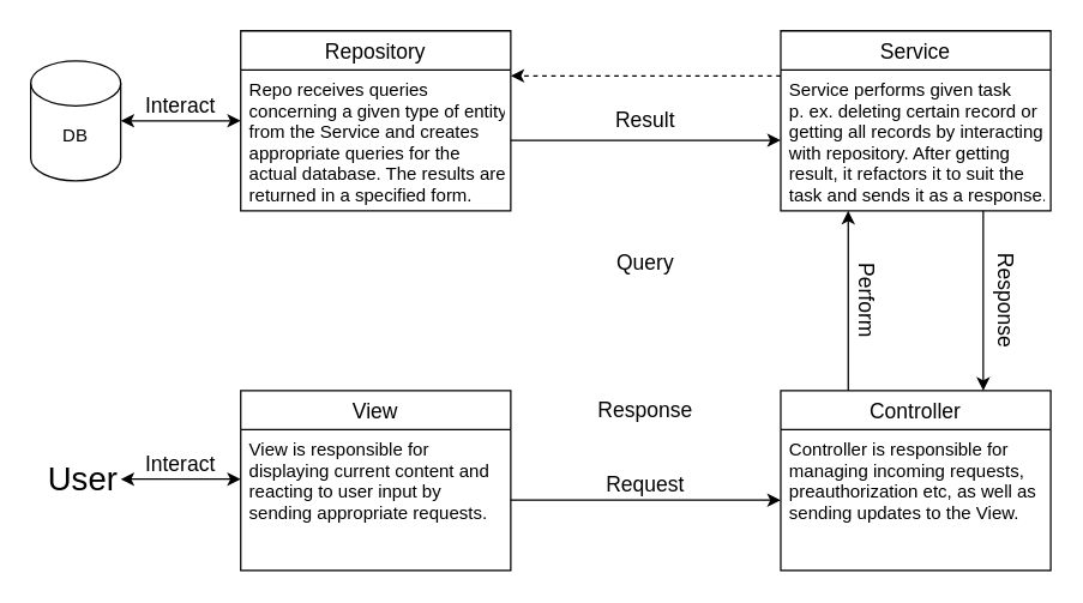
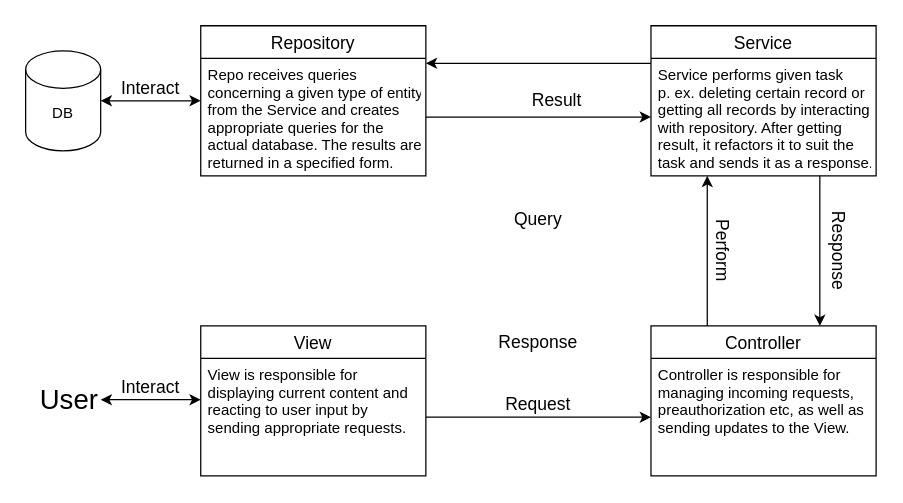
  <mxCell id="0" />
  <mxCell id="1" parent="0" />
  <mxCell id="2" value="" style="shape=cylinder3;whiteSpace=wrap;html=1;boundedLbl=1;backgroundOutline=1;size=15;" vertex="1" parent="1"><mxGeometry x="20" y="40" width="60" height="80" as="geometry" /></mxCell>
  <mxCell id="3" value="&lt;font style=&quot;font-size: 14px&quot;&gt;Request&lt;/font&gt;" style="text;html=1;strokeColor=none;fillColor=none;align=center;verticalAlign=middle;whiteSpace=wrap;rounded=0;rotation=0;" vertex="1" parent="1"><mxGeometry x="385" y="310" width="90" height="25" as="geometry" /></mxCell>
  <mxCell id="4" value="&lt;font style=&quot;font-size: 14px&quot;&gt;Response&lt;/font&gt;" style="text;html=1;strokeColor=none;fillColor=none;align=center;verticalAlign=middle;whiteSpace=wrap;rounded=0;rotation=0;" vertex="1" parent="1"><mxGeometry x="385" y="260" width="90" height="25" as="geometry" /></mxCell>
  <mxCell id="5" value="" style="endArrow=classic;startArrow=classic;html=1;exitX=1;exitY=0.5;exitDx=0;exitDy=0;exitPerimeter=0;entryX=0;entryY=0.5;entryDx=0;entryDy=0;" edge="1" parent="1"><mxGeometry width="50" height="50" relative="1" as="geometry"><mxPoint x="80" y="80" as="sourcePoint" /><mxPoint x="160" y="80" as="targetPoint" /></mxGeometry></mxCell>
  <mxCell id="6" value="&lt;font style=&quot;font-size: 14px&quot;&gt;Interact&lt;/font&gt;" style="text;html=1;strokeColor=none;fillColor=none;align=center;verticalAlign=middle;whiteSpace=wrap;rounded=0;" vertex="1" parent="1"><mxGeometry x="100" y="60" width="40" height="20" as="geometry" /></mxCell>
  <mxCell id="7" value="&lt;font style=&quot;font-size: 14px&quot;&gt;Perform&lt;/font&gt;" style="text;html=1;strokeColor=none;fillColor=none;align=center;verticalAlign=middle;whiteSpace=wrap;rounded=0;rotation=90;" vertex="1" parent="1"><mxGeometry x="550" y="190" width="55" height="20" as="geometry" /></mxCell>
  <mxCell id="8" value="&lt;font style=&quot;font-size: 14px&quot;&gt;Query&lt;/font&gt;" style="text;html=1;strokeColor=none;fillColor=none;align=center;verticalAlign=middle;whiteSpace=wrap;rounded=0;" vertex="1" parent="1"><mxGeometry x="410" y="165" width="40" height="20" as="geometry" /></mxCell>
- <mxCell id="9" value="&lt;font style=&quot;font-size: 14px&quot;&gt;Result&lt;/font&gt;" style="text;html=1;strokeColor=none;fillColor=none;align=center;verticalAlign=middle;whiteSpace=wrap;rounded=0;" vertex="1" parent="1"><mxGeometry x="410" y="70" width="40" height="20" as="geometry" /></mxCell>
+ <mxCell id="9" value="&lt;font style=&quot;font-size: 14px&quot;&gt;Result&lt;/font&gt;" style="text;html=1;strokeColor=none;fillColor=none;align=center;verticalAlign=middle;whiteSpace=wrap;rounded=0;" vertex="1" parent="1"><mxGeometry x="425" y="70" width="40" height="20" as="geometry" /></mxCell>
  <mxCell id="10" value="&lt;font style=&quot;font-size: 14px&quot;&gt;Response&lt;/font&gt;" style="text;html=1;strokeColor=none;fillColor=none;align=center;verticalAlign=middle;whiteSpace=wrap;rounded=0;rotation=90;" vertex="1" parent="1"><mxGeometry x="650" y="190" width="40" height="20" as="geometry" /></mxCell>
  <mxCell id="11" value="DB" style="text;html=1;strokeColor=none;fillColor=none;align=center;verticalAlign=middle;whiteSpace=wrap;rounded=0;" vertex="1" parent="1"><mxGeometry x="30" y="80" width="40" height="20" as="geometry" /></mxCell>
  <mxCell id="12" value="&lt;font style=&quot;font-size: 22px&quot;&gt;User&lt;/font&gt;" style="text;html=1;strokeColor=none;fillColor=none;align=center;verticalAlign=middle;whiteSpace=wrap;rounded=0;" vertex="1" parent="1"><mxGeometry x="35" y="310" width="40" height="20" as="geometry" /></mxCell>
  <mxCell id="13" value="" style="endArrow=classic;startArrow=classic;html=1;exitX=1;exitY=0.5;exitDx=0;exitDy=0;exitPerimeter=0;entryX=0;entryY=0.5;entryDx=0;entryDy=0;" edge="1" parent="1"><mxGeometry width="50" height="50" relative="1" as="geometry"><mxPoint x="80" y="319" as="sourcePoint" /><mxPoint x="160" y="319" as="targetPoint" /></mxGeometry></mxCell>
  <mxCell id="14" value="&lt;font style=&quot;font-size: 14px&quot;&gt;Interact&lt;/font&gt;" style="text;html=1;strokeColor=none;fillColor=none;align=center;verticalAlign=middle;whiteSpace=wrap;rounded=0;" vertex="1" parent="1"><mxGeometry x="100" y="299" width="40" height="20" as="geometry" /></mxCell>
  <mxCell id="15" value="View" style="swimlane;fontStyle=0;childLayout=stackLayout;horizontal=1;startSize=26;horizontalStack=0;resizeParent=1;resizeParentMax=0;resizeLast=0;collapsible=1;marginBottom=0;align=center;fontSize=14;" vertex="1" parent="1"><mxGeometry x="160" y="260" width="180" height="120" as="geometry"><mxRectangle x="60" y="620" width="60" height="26" as="alternateBounds" /></mxGeometry></mxCell>
  <mxCell id="16" value="View is responsible for&#10;displaying current content and &#10;reacting to user input by&#10;sending appropriate requests." style="text;strokeColor=none;fillColor=none;spacingLeft=4;spacingRight=4;overflow=hidden;rotatable=0;points=[[0,0.5],[1,0.5]];portConstraint=eastwest;fontSize=12;" vertex="1" parent="15"><mxGeometry y="26" width="180" height="94" as="geometry" /></mxCell>
  <mxCell id="17" value="Controller" style="swimlane;fontStyle=0;childLayout=stackLayout;horizontal=1;startSize=26;horizontalStack=0;resizeParent=1;resizeParentMax=0;resizeLast=0;collapsible=1;marginBottom=0;align=center;fontSize=14;" vertex="1" parent="1"><mxGeometry x="520" y="260" width="180" height="120" as="geometry"><mxRectangle x="60" y="620" width="60" height="26" as="alternateBounds" /></mxGeometry></mxCell>
  <mxCell id="18" value="Controller is responsible for&#10;managing incoming requests,&#10;preauthorization etc, as well as &#10;sending updates to the View." style="text;strokeColor=none;fillColor=none;spacingLeft=4;spacingRight=4;overflow=hidden;rotatable=0;points=[[0,0.5],[1,0.5]];portConstraint=eastwest;fontSize=12;" vertex="1" parent="17"><mxGeometry y="26" width="180" height="94" as="geometry" /></mxCell>
  <mxCell id="19" value="Service" style="swimlane;fontStyle=0;childLayout=stackLayout;horizontal=1;startSize=26;horizontalStack=0;resizeParent=1;resizeParentMax=0;resizeLast=0;collapsible=1;marginBottom=0;align=center;fontSize=14;" vertex="1" parent="1"><mxGeometry x="520" y="20" width="180" height="120" as="geometry"><mxRectangle x="60" y="620" width="60" height="26" as="alternateBounds" /></mxGeometry></mxCell>
  <mxCell id="20" value="Service performs given task&#10;p. ex. deleting certain record or&#10;getting all records by interacting&#10;with repository. After getting&#10;result, it refactors it to suit the&#10;task and sends it as a response." style="text;strokeColor=none;fillColor=none;spacingLeft=4;spacingRight=4;overflow=hidden;rotatable=0;points=[[0,0.5],[1,0.5]];portConstraint=eastwest;fontSize=12;" vertex="1" parent="19"><mxGeometry y="26" width="180" height="94" as="geometry" /></mxCell>
  <mxCell id="21" value="Repository" style="swimlane;fontStyle=0;childLayout=stackLayout;horizontal=1;startSize=26;horizontalStack=0;resizeParent=1;resizeParentMax=0;resizeLast=0;collapsible=1;marginBottom=0;align=center;fontSize=14;" vertex="1" parent="1"><mxGeometry x="160" y="20" width="180" height="120" as="geometry"><mxRectangle x="200" y="240" width="60" height="26" as="alternateBounds" /></mxGeometry></mxCell>
  <mxCell id="22" value="Repo receives queries &#10;concerning a given type of entity &#10;from the Service and creates &#10;appropriate queries for the&#10;actual database. The results are&#10;returned in a specified form." style="text;strokeColor=none;fillColor=none;spacingLeft=4;spacingRight=4;overflow=hidden;rotatable=0;points=[[0,0.5],[1,0.5]];portConstraint=eastwest;fontSize=12;" vertex="1" parent="21"><mxGeometry y="26" width="180" height="94" as="geometry" /></mxCell>
  <mxCell id="23" value="" style="endArrow=classic;html=1;entryX=0;entryY=0.5;entryDx=0;entryDy=0;" edge="1" parent="1" target="18"><mxGeometry width="50" height="50" relative="1" as="geometry"><mxPoint x="340" y="333" as="sourcePoint" /><mxPoint x="410" y="280" as="targetPoint" /></mxGeometry></mxCell>
  <mxCell id="24" value="" style="endArrow=classic;html=1;exitX=1;exitY=0.5;exitDx=0;exitDy=0;entryX=0;entryY=0.5;entryDx=0;entryDy=0;" edge="1" parent="1" source="22" target="20"><mxGeometry width="50" height="50" relative="1" as="geometry"><mxPoint x="360" y="330" as="sourcePoint" /><mxPoint x="410" y="280" as="targetPoint" /></mxGeometry></mxCell>
- <mxCell id="25" value="" style="endArrow=classic;html=1;exitX=0;exitY=0.25;exitDx=0;exitDy=0;entryX=1;entryY=0.25;entryDx=0;entryDy=0;dashed=1;" edge="1" parent="1" source="19" target="21"><mxGeometry width="50" height="50" relative="1" as="geometry"><mxPoint x="360" y="330" as="sourcePoint" /><mxPoint x="410" y="280" as="targetPoint" /></mxGeometry></mxCell>
+ <mxCell id="25" value="" style="endArrow=classic;html=1;exitX=0;exitY=0.25;exitDx=0;exitDy=0;entryX=1;entryY=0.25;entryDx=0;entryDy=0;" edge="1" parent="1" source="19" target="21"><mxGeometry width="50" height="50" relative="1" as="geometry"><mxPoint x="360" y="330" as="sourcePoint" /><mxPoint x="410" y="280" as="targetPoint" /></mxGeometry></mxCell>
  <mxCell id="26" value="" style="endArrow=classic;html=1;exitX=0.25;exitY=0;exitDx=0;exitDy=0;entryX=0.25;entryY=1;entryDx=0;entryDy=0;entryPerimeter=0;" edge="1" parent="1" source="17" target="20"><mxGeometry width="50" height="50" relative="1" as="geometry"><mxPoint x="360" y="330" as="sourcePoint" /><mxPoint x="410" y="280" as="targetPoint" /></mxGeometry></mxCell>
  <mxCell id="27" value="" style="endArrow=classic;html=1;entryX=0.75;entryY=0;entryDx=0;entryDy=0;exitX=0.75;exitY=1;exitDx=0;exitDy=0;exitPerimeter=0;" edge="1" parent="1" source="20" target="17"><mxGeometry width="50" height="50" relative="1" as="geometry"><mxPoint x="470" y="200" as="sourcePoint" /><mxPoint x="410" y="280" as="targetPoint" /></mxGeometry></mxCell>
